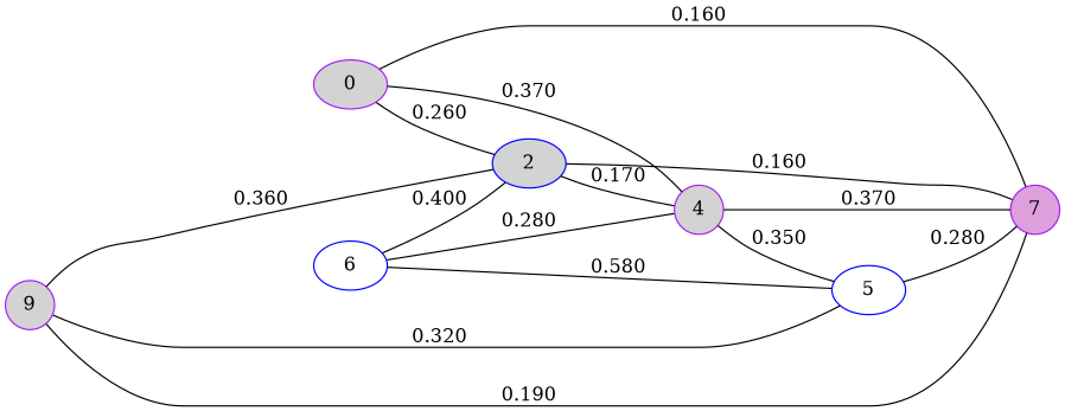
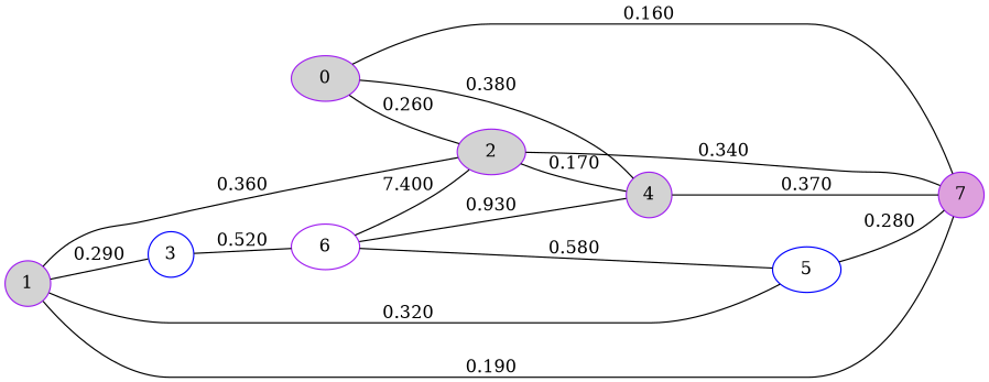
  graph {
    rankdir=LR
    node [color=blue fillcolor=lightgrey shape=ellipse style=filled]
-   6 [fillcolor=white]
+   6 [color=purple fillcolor=white]
    4 [color=purple shape=circle]
-   2
+   2 [color=purple]
    5 [fillcolor=white]
    0 [color=purple]
    7 [color=purple fillcolor=plum shape=circle]
-   1 [color=purple shape=circle label=9]
-   6 -- 4 [label=0.280]
-   6 -- 2 [label=0.400]
+   3 [fillcolor=white shape=circle]
+   1 [color=purple shape=circle]
+   6 -- 4 [label=0.930]
+   6 -- 2 [label=7.400]
    6 -- 5 [label=0.580]
-   4 -- 5 [label=0.350]
    4 -- 7 [label=0.370]
    2 -- 4 [label=0.170]
-   2 -- 7 [label=0.160]
+   2 -- 7 [label=0.340]
    5 -- 7 [label=0.280]
-   0 -- 4 [label=0.370]
+   0 -- 4 [label=0.380]
    0 -- 2 [label=0.260]
    0 -- 7 [label=0.160]
+   3 -- 6 [label=0.520]
    1 -- 2 [label=0.360]
    1 -- 5 [label=0.320]
    1 -- 7 [label=0.190]
+   1 -- 3 [label=0.290]
  }
